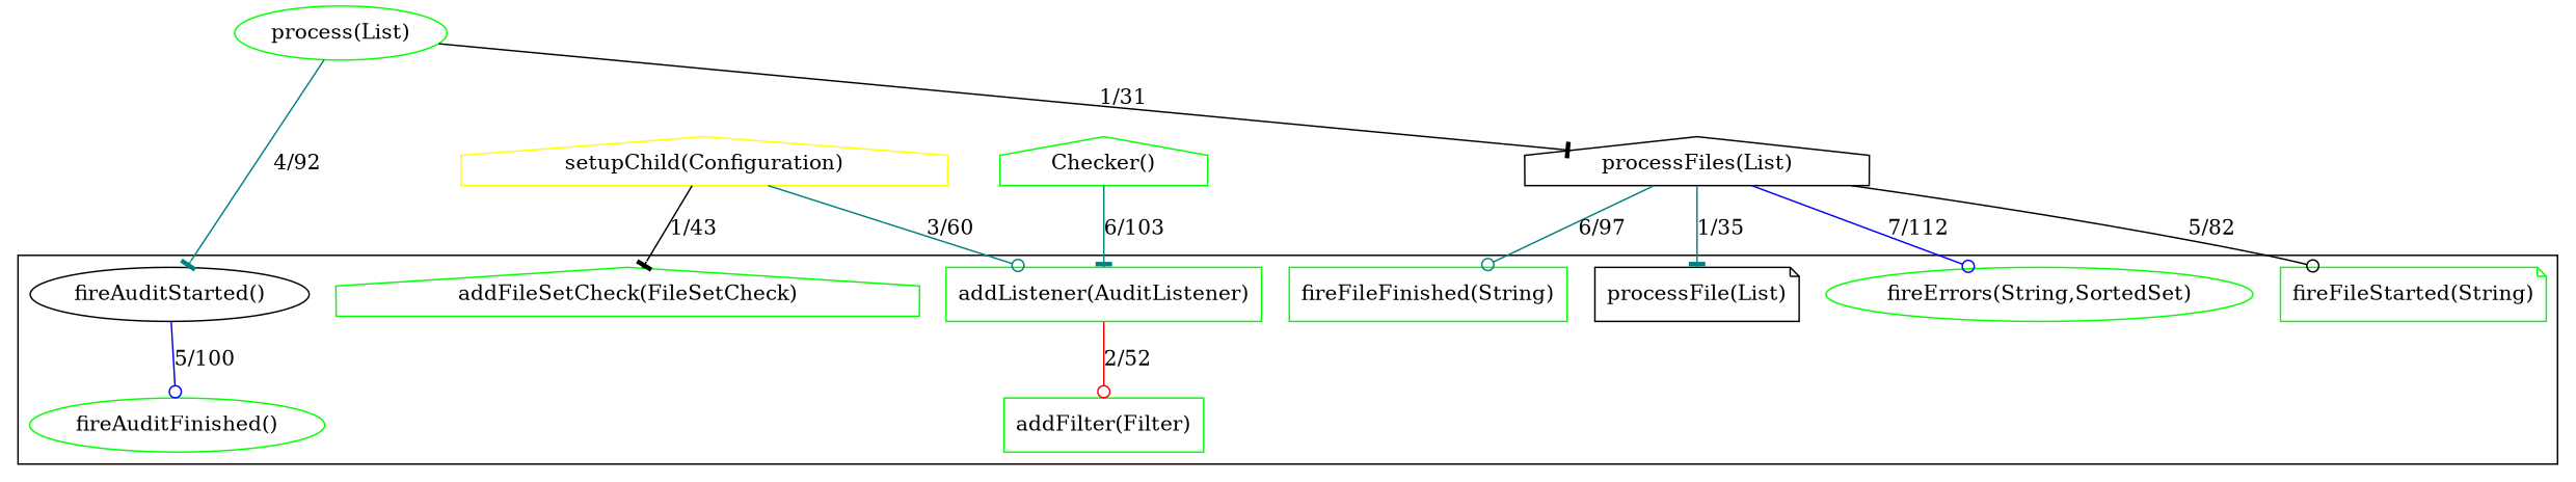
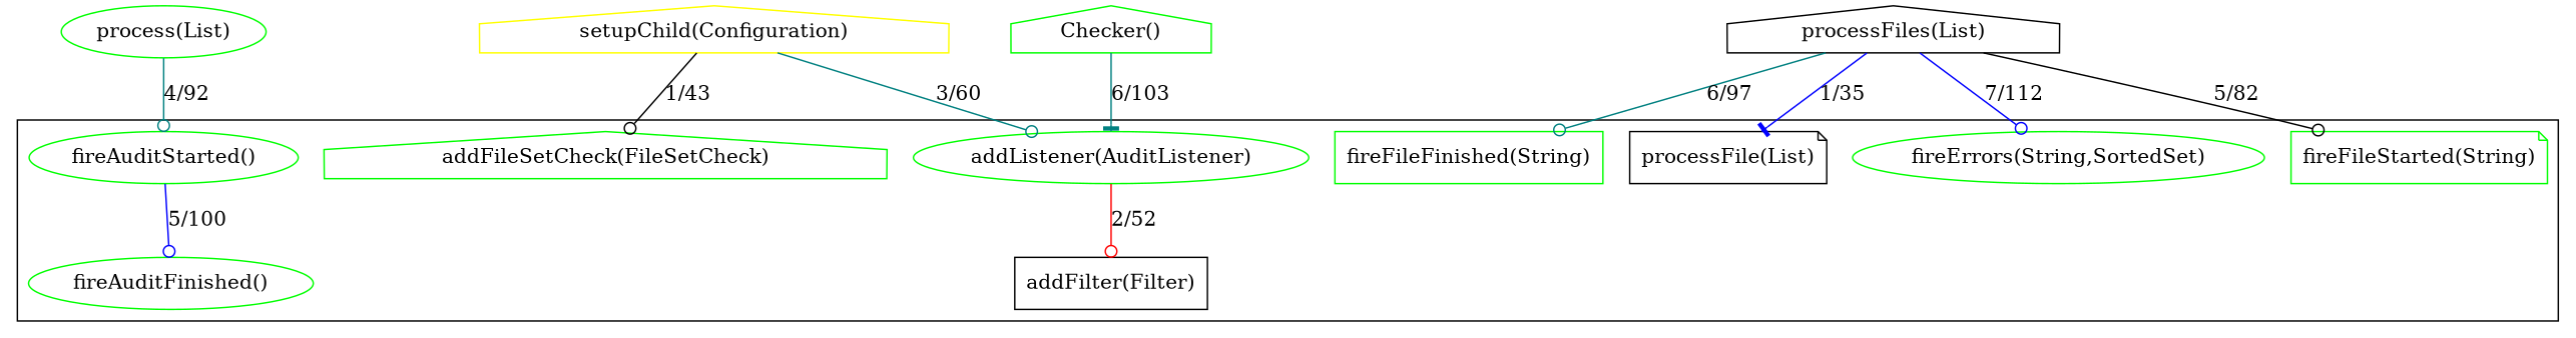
  digraph {
    rankdir=TB
    node [color="#00ff00ff" shape=ellipse]
    edge [arrowhead=odot color=teal]
    "fireFileFinished(String)" [shape=box]
-   "addFilter(Filter)" [shape=box]
-   "addListener(AuditListener)" [shape=box]
+   "addFilter(Filter)" [color="#000000ff" shape=box]
+   "addListener(AuditListener)"
    n4 [color="#000000ff" label="processFile(List)" shape=note]
    "fireErrors(String,SortedSet)"
-   "fireAuditStarted()" [color="#000000ff"]
+   "fireAuditStarted()"
    "addFileSetCheck(FileSetCheck)" [shape=house]
    "fireAuditFinished()"
    "fireFileStarted(String)" [shape=note]
    "setupChild(Configuration)" [color="#ffff00ff" shape=house]
    "process(List)"
    "processFiles(List)" [color="#000000ff" shape=house]
    "Checker()" [shape=house]
    subgraph cluster_1 {
      "fireFileFinished(String)"
      "addFilter(Filter)"
      "addListener(AuditListener)"
      n4
      "fireErrors(String,SortedSet)"
      "fireAuditStarted()"
      "addFileSetCheck(FileSetCheck)"
      "fireAuditFinished()"
      "fireFileStarted(String)"
    }
    "addListener(AuditListener)" -> "addFilter(Filter)" [color=red label="2/52"]
    "fireAuditStarted()" -> "fireAuditFinished()" [color=blue label="5/100"]
    "setupChild(Configuration)" -> "addListener(AuditListener)" [label="3/60"]
-   "setupChild(Configuration)" -> "addFileSetCheck(FileSetCheck)" [arrowhead=tee color=black label="1/43"]
-   "process(List)" -> "fireAuditStarted()" [arrowhead=tee label="4/92"]
-   "process(List)" -> "processFiles(List)" [arrowhead=tee color=black label="1/31"]
+   "setupChild(Configuration)" -> "addFileSetCheck(FileSetCheck)" [color=black label="1/43"]
+   "process(List)" -> "fireAuditStarted()" [label="4/92"]
    "processFiles(List)" -> "fireFileFinished(String)" [label="6/97"]
-   "processFiles(List)" -> n4 [arrowhead=tee label="1/35"]
+   "processFiles(List)" -> n4 [arrowhead=tee color=blue label="1/35"]
    "processFiles(List)" -> "fireErrors(String,SortedSet)" [color=blue label="7/112"]
    "processFiles(List)" -> "fireFileStarted(String)" [color=black label="5/82"]
    "Checker()" -> "addListener(AuditListener)" [arrowhead=tee label="6/103"]
  }
